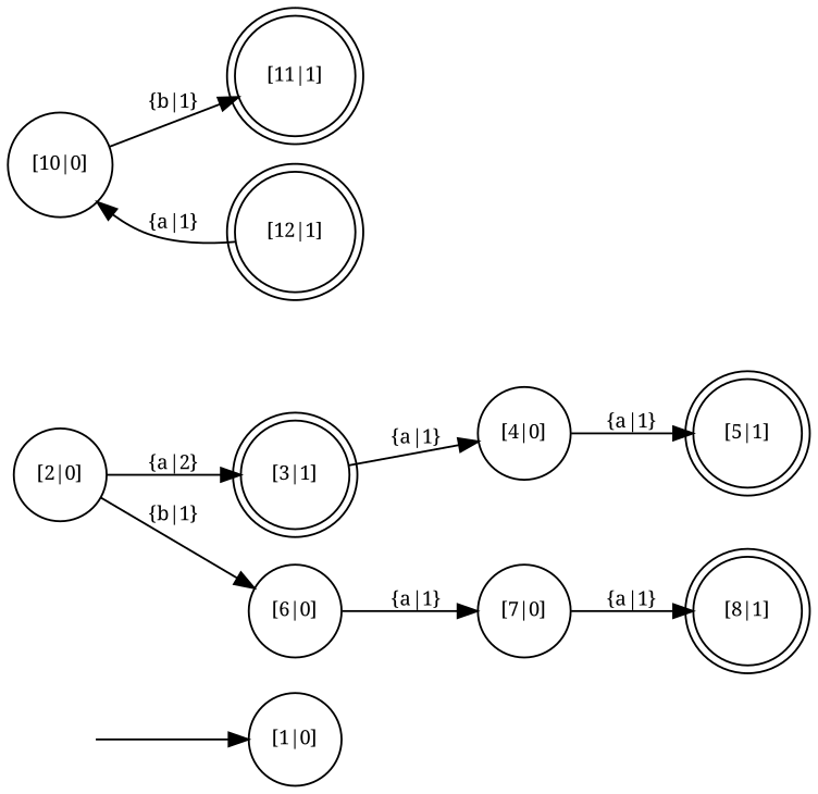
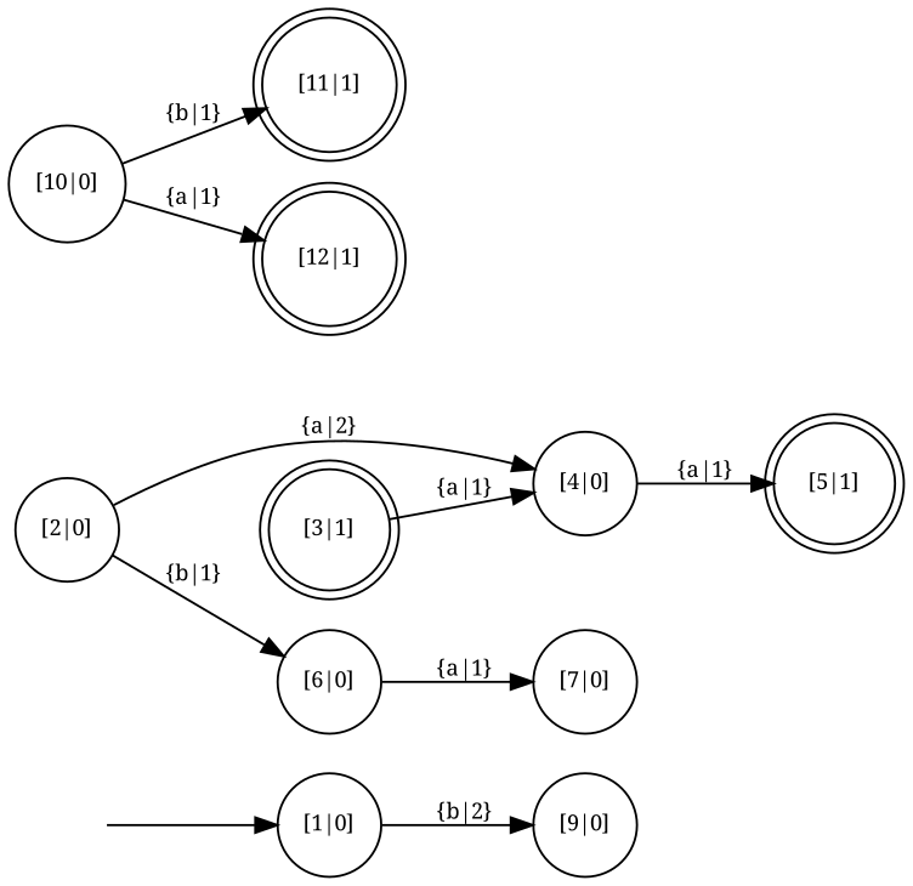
  digraph {
    fontname="Noto Serif"
    rankdir=LR
    node [fontname="Noto Serif" fontsize=10 shape=circle]
    edge [fontname="Noto Serif" fontsize=10]
    0 [style=invisible]
    n2 [label="[1|0]"]
+   n3 [label="[9|0]"]
    n4 [label="[2|0]"]
    n5 [label="[3|1]" shape=doublecircle]
    n6 [label="[6|0]"]
    n7 [label="[4|0]"]
    n8 [label="[7|0]"]
    n9 [label="[5|1]" shape=doublecircle]
-   n10 [label="[8|1]" shape=doublecircle]
    n11 [label="[10|0]"]
    n12 [label="[11|1]" shape=doublecircle]
    n13 [label="[12|1]" shape=doublecircle]
    0 -> n2
-   n4 -> n5 [label="{a|2}"]
+   n2 -> n3 [label="{b|2}"]
+   n4 -> n7 [label="{a|2}"]
    n4 -> n6 [label="{b|1}"]
    n5 -> n7 [label="{a|1}"]
    n6 -> n8 [label="{a|1}"]
    n7 -> n9 [label="{a|1}"]
-   n8 -> n10 [label="{a|1}"]
    n11 -> n12 [label="{b|1}"]
-   n13 -> n11 [label="{a|1}"]
+   n11 -> n13 [label="{a|1}"]
  }
